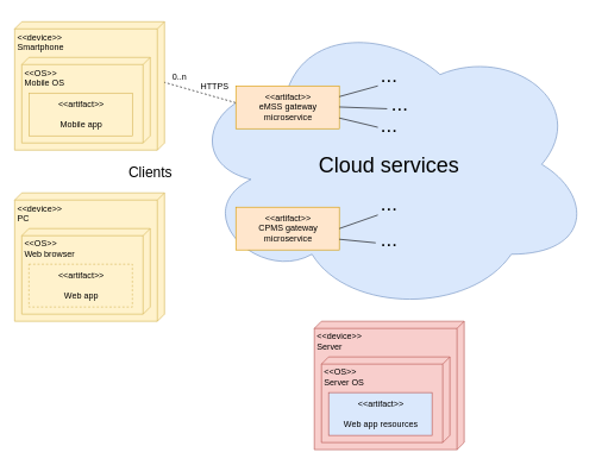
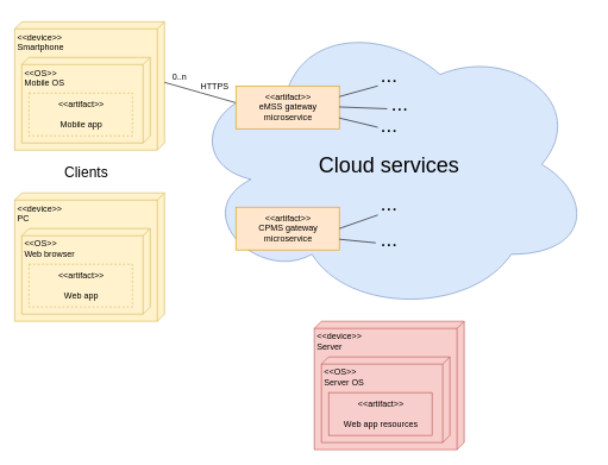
  <mxCell id="0" />
  <mxCell id="1" parent="0" />
  <mxCell id="2" value="&amp;lt;&amp;lt;device&amp;gt;&amp;gt;&lt;br&gt;&lt;div style=&quot;&quot;&gt;&lt;span style=&quot;background-color: initial;&quot;&gt;Smartphone&lt;/span&gt;&lt;/div&gt;" style="verticalAlign=top;align=left;spacingTop=8;spacingLeft=2;spacingRight=12;shape=cube;size=10;direction=south;fontStyle=0;html=1;fillColor=#fff2cc;strokeColor=#d6b656;" parent="1" vertex="1"><mxGeometry x="20" y="30" width="210" height="180" as="geometry" /></mxCell>
  <mxCell id="3" value="&amp;lt;&amp;lt;OS&amp;gt;&amp;gt;&lt;br&gt;Mobile OS" style="verticalAlign=top;align=left;spacingTop=8;spacingLeft=2;spacingRight=12;shape=cube;size=10;direction=south;fontStyle=0;html=1;fillColor=#fff2cc;strokeColor=#d6b656;" parent="1" vertex="1"><mxGeometry x="30" y="80" width="180" height="120" as="geometry" /></mxCell>
- <mxCell id="4" value="&amp;lt;&amp;lt;artifact&amp;gt;&amp;gt;&lt;br&gt;&lt;br&gt;Mobile app" style="html=1;align=center;verticalAlign=middle;dashed=0;fillColor=#fff2cc;strokeColor=#d6b656;" parent="1" vertex="1"><mxGeometry x="40" y="130" width="145" height="60" as="geometry" /></mxCell>
+ <mxCell id="4" value="&amp;lt;&amp;lt;artifact&amp;gt;&amp;gt;&lt;br&gt;&lt;br&gt;Mobile app" style="html=1;align=center;verticalAlign=middle;dashed=1;fillColor=#fff2cc;strokeColor=#d6b656;" parent="1" vertex="1"><mxGeometry x="40" y="130" width="145" height="60" as="geometry" /></mxCell>
  <mxCell id="5" value="&amp;lt;&amp;lt;device&amp;gt;&amp;gt;&lt;br&gt;&lt;div style=&quot;&quot;&gt;&lt;span style=&quot;background-color: initial;&quot;&gt;PC&lt;/span&gt;&lt;/div&gt;" style="verticalAlign=top;align=left;spacingTop=8;spacingLeft=2;spacingRight=12;shape=cube;size=10;direction=south;fontStyle=0;html=1;fillColor=#fff2cc;strokeColor=#d6b656;" parent="1" vertex="1"><mxGeometry x="20" y="270" width="210" height="180" as="geometry" /></mxCell>
  <mxCell id="6" value="&amp;lt;&amp;lt;OS&amp;gt;&amp;gt;&lt;br&gt;Web browser" style="verticalAlign=top;align=left;spacingTop=8;spacingLeft=2;spacingRight=12;shape=cube;size=10;direction=south;fontStyle=0;html=1;fillColor=#fff2cc;strokeColor=#d6b656;" parent="1" vertex="1"><mxGeometry x="30" y="320" width="180" height="120" as="geometry" /></mxCell>
  <mxCell id="7" value="&amp;lt;&amp;lt;artifact&amp;gt;&amp;gt;&lt;br&gt;&lt;br&gt;Web app" style="html=1;align=center;verticalAlign=middle;dashed=1;fillColor=#fff2cc;strokeColor=#d6b656;" parent="1" vertex="1"><mxGeometry x="40" y="370" width="145" height="60" as="geometry" /></mxCell>
  <mxCell id="8" value="&lt;font style=&quot;font-size: 30px;&quot;&gt;Cloud services&lt;/font&gt;" style="ellipse;shape=cloud;whiteSpace=wrap;html=1;fillColor=#dae8fc;strokeColor=#6c8ebf;" parent="1" vertex="1"><mxGeometry x="260" width="570" height="420" as="geometry" y="20" /></mxCell>
- <mxCell id="9" value="" style="endArrow=none;html=1;rounded=0;fontSize=30;entryX=0;entryY=0;entryDx=85;entryDy=0;entryPerimeter=0;exitX=0.122;exitY=0.294;exitDx=0;exitDy=0;exitPerimeter=0;dashed=1;" parent="1" source="8" target="2" edge="1"><mxGeometry width="50" height="50" relative="1" as="geometry"><mxPoint x="630" y="290" as="sourcePoint" /><mxPoint x="680" y="240" as="targetPoint" /></mxGeometry></mxCell>
+ <mxCell id="9" value="" style="endArrow=none;html=1;rounded=0;fontSize=30;entryX=0;entryY=0;entryDx=85;entryDy=0;entryPerimeter=0;exitX=0.122;exitY=0.294;exitDx=0;exitDy=0;exitPerimeter=0;" parent="1" source="8" target="2" edge="1"><mxGeometry width="50" height="50" relative="1" as="geometry"><mxPoint x="630" y="290" as="sourcePoint" /><mxPoint x="680" y="240" as="targetPoint" /></mxGeometry></mxCell>
  <mxCell id="10" value="0..n" style="edgeLabel;html=1;align=center;verticalAlign=middle;resizable=0;points=[];fontSize=12;" parent="9" vertex="1" connectable="0"><mxGeometry x="0.782" y="-3" relative="1" as="geometry"><mxPoint x="9" y="-9" as="offset" /></mxGeometry></mxCell>
  <mxCell id="11" value="HTTPS" style="edgeLabel;html=1;align=center;verticalAlign=middle;resizable=0;points=[];fontSize=12;" parent="9" vertex="1" connectable="0"><mxGeometry x="-0.209" y="1" relative="1" as="geometry"><mxPoint x="10" y="-13" as="offset" /></mxGeometry></mxCell>
  <mxCell id="12" value="&amp;lt;&amp;lt;device&amp;gt;&amp;gt;&lt;br&gt;&lt;div style=&quot;&quot;&gt;Server&lt;/div&gt;" style="verticalAlign=top;align=left;spacingTop=8;spacingLeft=2;spacingRight=12;shape=cube;size=10;direction=south;fontStyle=0;html=1;fillColor=#f8cecc;strokeColor=#b85450;" parent="1" vertex="1"><mxGeometry x="440" y="450" width="210" height="180" as="geometry" /></mxCell>
  <mxCell id="13" value="&amp;lt;&amp;lt;OS&amp;gt;&amp;gt;&lt;br&gt;Server OS" style="verticalAlign=top;align=left;spacingTop=8;spacingLeft=2;spacingRight=12;shape=cube;size=10;direction=south;fontStyle=0;html=1;fillColor=#f8cecc;strokeColor=#b85450;" parent="1" vertex="1"><mxGeometry x="450" y="500" width="180" height="120" as="geometry" /></mxCell>
- <mxCell id="14" value="&amp;lt;&amp;lt;artifact&amp;gt;&amp;gt;&lt;br&gt;&lt;br&gt;Web app resources" style="html=1;align=center;verticalAlign=middle;dashed=0;fillColor=#dae8fc;strokeColor=#b85450;" parent="1" vertex="1"><mxGeometry x="460" y="550" width="145" height="60" as="geometry" /></mxCell>
- <mxCell id="15" value="&lt;font style=&quot;font-size: 20px;&quot;&gt;Clients&lt;/font&gt;" style="text;html=1;align=center;verticalAlign=middle;resizable=0;points=[];autosize=1;fontSize=12;" parent="1" vertex="1"><mxGeometry x="170" y="220" width="80" height="40" as="geometry" /></mxCell>
+ <mxCell id="14" value="&amp;lt;&amp;lt;artifact&amp;gt;&amp;gt;&lt;br&gt;&lt;br&gt;Web app resources" style="html=1;align=center;verticalAlign=middle;dashed=0;fillColor=#f8cecc;strokeColor=#b85450;" parent="1" vertex="1"><mxGeometry x="460" y="550" width="145" height="60" as="geometry" /></mxCell>
+ <mxCell id="15" value="&lt;font style=&quot;font-size: 20px;&quot;&gt;Clients&lt;/font&gt;" style="text;html=1;align=center;verticalAlign=middle;resizable=0;points=[];autosize=1;fontSize=12;" parent="1" vertex="1"><mxGeometry x="80" y="220" width="80" height="40" as="geometry" /></mxCell>
  <mxCell id="16" value="&amp;lt;&amp;lt;artifact&amp;gt;&amp;gt;&lt;br&gt;eMSS gateway&lt;br&gt;microservice" style="html=1;align=center;verticalAlign=middle;dashed=0;fillColor=#ffe6cc;strokeColor=#d79b00;" vertex="1" parent="1"><mxGeometry x="330" y="120" width="145" height="60" as="geometry" /></mxCell>
  <mxCell id="17" value="&amp;lt;&amp;lt;artifact&amp;gt;&amp;gt;&lt;br&gt;CPMS gateway&lt;br&gt;microservice" style="html=1;align=center;verticalAlign=middle;dashed=0;fillColor=#ffe6cc;strokeColor=#d79b00;" vertex="1" parent="1"><mxGeometry x="330" y="290" width="145" height="60" as="geometry" /></mxCell>
  <mxCell id="18" value="" style="endArrow=none;html=1;rounded=0;exitX=1;exitY=0.5;exitDx=0;exitDy=0;" edge="1" parent="1" source="17"><mxGeometry width="50" height="50" relative="1" as="geometry"><mxPoint x="490" y="330" as="sourcePoint" /><mxPoint x="529" y="301" as="targetPoint" /></mxGeometry></mxCell>
  <mxCell id="19" value="..." style="text;html=1;strokeColor=none;fillColor=none;align=center;verticalAlign=middle;whiteSpace=wrap;rounded=0;fontSize=28;" vertex="1" parent="1"><mxGeometry x="515" y="270" width="60" height="30" as="geometry" /></mxCell>
  <mxCell id="20" value="" style="endArrow=none;html=1;rounded=0;exitX=1;exitY=0.25;exitDx=0;exitDy=0;" edge="1" parent="1" source="16"><mxGeometry width="50" height="50" relative="1" as="geometry"><mxPoint x="475" y="139" as="sourcePoint" /><mxPoint x="529" y="120" as="targetPoint" /></mxGeometry></mxCell>
  <mxCell id="21" value="" style="endArrow=none;html=1;rounded=0;exitX=1;exitY=0.5;exitDx=0;exitDy=0;" edge="1" parent="1"><mxGeometry width="50" height="50" relative="1" as="geometry"><mxPoint x="475" y="149.5" as="sourcePoint" /><mxPoint x="542" y="152" as="targetPoint" /></mxGeometry></mxCell>
  <mxCell id="22" value="" style="endArrow=none;html=1;rounded=0;exitX=1;exitY=0.75;exitDx=0;exitDy=0;" edge="1" parent="1" source="17"><mxGeometry width="50" height="50" relative="1" as="geometry"><mxPoint x="475" y="339" as="sourcePoint" /><mxPoint x="526" y="340" as="targetPoint" /></mxGeometry></mxCell>
  <mxCell id="23" value="..." style="text;html=1;strokeColor=none;fillColor=none;align=center;verticalAlign=middle;whiteSpace=wrap;rounded=0;fontSize=28;" vertex="1" parent="1"><mxGeometry x="515" y="320" width="60" height="30" as="geometry" /></mxCell>
  <mxCell id="24" value="" style="endArrow=none;html=1;rounded=0;exitX=1;exitY=0.75;exitDx=0;exitDy=0;" edge="1" parent="1" source="16"><mxGeometry width="50" height="50" relative="1" as="geometry"><mxPoint x="475" y="159.5" as="sourcePoint" /><mxPoint x="529" y="178" as="targetPoint" /></mxGeometry></mxCell>
  <mxCell id="25" value="..." style="text;html=1;strokeColor=none;fillColor=none;align=center;verticalAlign=middle;whiteSpace=wrap;rounded=0;fontSize=28;" vertex="1" parent="1"><mxGeometry x="515" y="90" width="60" height="30" as="geometry" /></mxCell>
  <mxCell id="26" value="..." style="text;html=1;strokeColor=none;fillColor=none;align=center;verticalAlign=middle;whiteSpace=wrap;rounded=0;fontSize=28;" vertex="1" parent="1"><mxGeometry x="530" y="130" width="60" height="30" as="geometry" /></mxCell>
  <mxCell id="27" value="..." style="text;html=1;strokeColor=none;fillColor=none;align=center;verticalAlign=middle;whiteSpace=wrap;rounded=0;fontSize=28;" vertex="1" parent="1"><mxGeometry x="515" y="160" width="60" height="30" as="geometry" /></mxCell>
